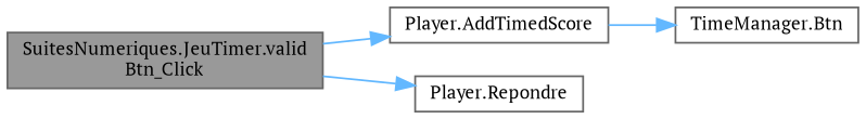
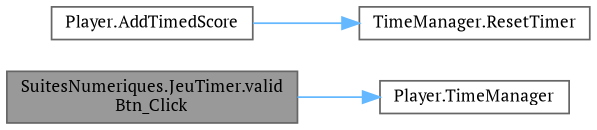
  digraph {
    fontname="PT Serif"
    rankdir=LR
    node [color=grey40 fillcolor=white fontname="PT Serif" fontsize=10 shape=box style=filled]
    edge [color=steelblue1 fontname="PT Serif" fontsize=10 labelfontname=Helvetica labelfontsize=10 style=solid]
    n1 [color=gray40 fillcolor=grey60 fontcolor=black height=0.2 label="SuitesNumeriques.JeuTimer.valid\lBtn_Click" width=0.4]
    n2 [height=0.2 label="Player.AddTimedScore" width=0.4]
-   n3 [height=0.2 label="Player.Repondre" width=0.4]
-   n4 [height=0.2 label="TimeManager.Btn" width=0.4]
-   n1 -> n2
+   n3 [height=0.2 label="Player.TimeManager" width=0.4]
+   n4 [height=0.2 label="TimeManager.ResetTimer" width=0.4]
    n1 -> n3
    n2 -> n4
  }
